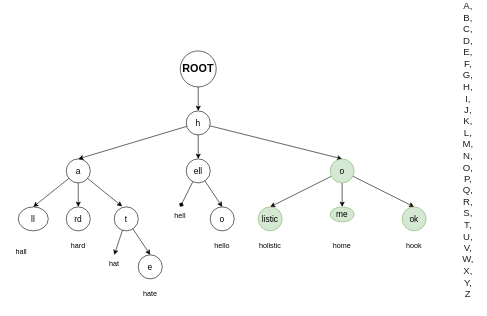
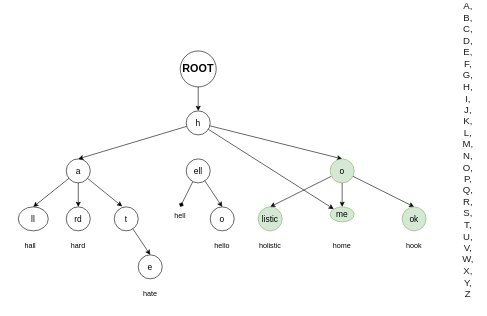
  <mxCell id="0" />
  <mxCell id="1" parent="0" />
  <mxCell id="2" style="edgeStyle=none;rounded=0;orthogonalLoop=1;jettySize=auto;html=1;entryX=0.5;entryY=0;entryDx=0;entryDy=0;fontSize=14;" parent="1" source="3" target="8" edge="1"><mxGeometry relative="1" as="geometry" /></mxCell>
  <mxCell id="3" value="ROOT" style="ellipse;whiteSpace=wrap;html=1;aspect=fixed;fillColor=none;fontStyle=1;fontSize=18;" parent="1" vertex="1"><mxGeometry x="300" y="20" width="60" height="60" as="geometry" /></mxCell>
  <mxCell id="4" value="&lt;span style=&quot;color: rgb(32, 33, 36); font-family: arial, sans-serif; font-size: 16px; text-align: start; background-color: rgb(255, 255, 255);&quot;&gt;A, B, C, D, E, F, G, H, I, J, K, L, M, N, O, P, Q, R, S, T, U, V, W, X, Y, Z&lt;/span&gt;" style="text;html=1;strokeColor=none;fillColor=none;align=center;verticalAlign=middle;whiteSpace=wrap;rounded=0;fontSize=14;" parent="1" vertex="1"><mxGeometry x="770" y="170" width="20" height="30" as="geometry" /></mxCell>
  <mxCell id="5" value="" style="edgeStyle=none;rounded=0;orthogonalLoop=1;jettySize=auto;html=1;entryX=0.5;entryY=0;entryDx=0;entryDy=0;" parent="1" source="8" target="12" edge="1"><mxGeometry relative="1" as="geometry" /></mxCell>
- <mxCell id="6" value="" style="edgeStyle=none;rounded=0;orthogonalLoop=1;jettySize=auto;html=1;entryX=0.5;entryY=0;entryDx=0;entryDy=0;" parent="1" source="8" target="15" edge="1"><mxGeometry relative="1" as="geometry" /></mxCell>
+ <mxCell id="6" value="" style="edgeStyle=none;rounded=0;orthogonalLoop=1;jettySize=auto;html=1;" parent="1" source="8" target="34" edge="1"><mxGeometry relative="1" as="geometry" /></mxCell>
  <mxCell id="7" value="" style="edgeStyle=none;rounded=0;orthogonalLoop=1;jettySize=auto;html=1;entryX=0.5;entryY=0;entryDx=0;entryDy=0;" parent="1" source="8" target="24" edge="1"><mxGeometry relative="1" as="geometry" /></mxCell>
  <mxCell id="8" value="h" style="ellipse;whiteSpace=wrap;html=1;aspect=fixed;fillColor=none;fontStyle=0;fontSize=14;" parent="1" vertex="1"><mxGeometry x="310" y="120" width="40" height="40" as="geometry" /></mxCell>
  <mxCell id="9" value="" style="edgeStyle=none;rounded=0;orthogonalLoop=1;jettySize=auto;html=1;entryX=0.33;entryY=-0.02;entryDx=0;entryDy=0;entryPerimeter=0;" parent="1" source="12" target="18" edge="1"><mxGeometry relative="1" as="geometry" /></mxCell>
  <mxCell id="10" value="" style="edgeStyle=none;rounded=0;orthogonalLoop=1;jettySize=auto;html=1;entryX=0.5;entryY=0;entryDx=0;entryDy=0;" parent="1" source="12" target="20" edge="1"><mxGeometry relative="1" as="geometry" /></mxCell>
  <mxCell id="11" value="" style="edgeStyle=none;rounded=0;orthogonalLoop=1;jettySize=auto;html=1;entryX=0.5;entryY=0;entryDx=0;entryDy=0;" parent="1" source="12" target="26" edge="1"><mxGeometry relative="1" as="geometry" /></mxCell>
  <mxCell id="12" value="a" style="ellipse;whiteSpace=wrap;html=1;aspect=fixed;fillColor=none;fontStyle=0;fontSize=14;" parent="1" vertex="1"><mxGeometry x="110" y="200" width="40" height="40" as="geometry" /></mxCell>
  <mxCell id="13" value="" style="edgeStyle=none;rounded=0;orthogonalLoop=1;jettySize=auto;html=1;entryX=0.5;entryY=0;entryDx=0;entryDy=0;" parent="1" source="15" target="25" edge="1"><mxGeometry relative="1" as="geometry" /></mxCell>
  <mxCell id="14" value="" style="edgeStyle=none;rounded=0;orthogonalLoop=1;jettySize=auto;html=1;entryX=0.5;entryY=0;entryDx=0;entryDy=0;endArrow=diamond;" parent="1" source="15" target="31" edge="1"><mxGeometry relative="1" as="geometry"><mxPoint x="298.944" y="282.111" as="targetPoint" /></mxGeometry></mxCell>
  <mxCell id="15" value="ell" style="ellipse;whiteSpace=wrap;html=1;aspect=fixed;fillColor=none;fontStyle=0;fontSize=14;" parent="1" vertex="1"><mxGeometry x="310" y="200" width="40" height="40" as="geometry" /></mxCell>
  <mxCell id="16" value="" style="edgeStyle=none;rounded=0;orthogonalLoop=1;jettySize=auto;html=1;entryX=0.5;entryY=0;entryDx=0;entryDy=0;" parent="1" source="18" target="19" edge="1"><mxGeometry relative="1" as="geometry" /></mxCell>
- <mxCell id="17" style="edgeStyle=none;rounded=0;orthogonalLoop=1;jettySize=auto;html=1;entryX=0.5;entryY=0;entryDx=0;entryDy=0;" parent="1" source="18" target="29" edge="1"><mxGeometry relative="1" as="geometry"><mxPoint x="190" y="360" as="targetPoint" /></mxGeometry></mxCell>
  <mxCell id="18" value="t" style="ellipse;whiteSpace=wrap;html=1;aspect=fixed;fillColor=none;fontStyle=0;fontSize=14;" parent="1" vertex="1"><mxGeometry x="190" y="280" width="40" height="40" as="geometry" /></mxCell>
  <mxCell id="19" value="e" style="ellipse;whiteSpace=wrap;html=1;aspect=fixed;fillColor=none;fontStyle=0;fontSize=14;" parent="1" vertex="1"><mxGeometry x="230" y="360" width="40" height="40" as="geometry" /></mxCell>
  <mxCell id="20" value="ll" style="ellipse;whiteSpace=wrap;html=1;aspect=fixed;fillColor=none;fontStyle=0;fontSize=14;" parent="1" vertex="1"><mxGeometry x="30" y="280" width="50" height="40" as="geometry" /></mxCell>
  <mxCell id="21" value="" style="rounded=0;orthogonalLoop=1;jettySize=auto;html=1;entryX=0.5;entryY=0;entryDx=0;entryDy=0;" parent="1" source="24" target="33" edge="1"><mxGeometry relative="1" as="geometry" /></mxCell>
  <mxCell id="22" value="" style="edgeStyle=none;rounded=0;orthogonalLoop=1;jettySize=auto;html=1;" parent="1" source="24" target="34" edge="1"><mxGeometry relative="1" as="geometry" /></mxCell>
  <mxCell id="23" value="" style="rounded=0;orthogonalLoop=1;jettySize=auto;html=1;entryX=0.5;entryY=0;entryDx=0;entryDy=0;" edge="1" parent="1" source="24" target="37"><mxGeometry relative="1" as="geometry" /></mxCell>
  <mxCell id="24" value="o" style="ellipse;whiteSpace=wrap;html=1;aspect=fixed;fillColor=#d5e8d4;fontStyle=0;fontSize=14;strokeColor=#82b366;" parent="1" vertex="1"><mxGeometry x="550" y="200" width="40" height="40" as="geometry" /></mxCell>
  <mxCell id="25" value="o" style="ellipse;whiteSpace=wrap;html=1;aspect=fixed;fillColor=none;fontStyle=0;fontSize=14;" parent="1" vertex="1"><mxGeometry x="350" y="280" width="40" height="40" as="geometry" /></mxCell>
  <mxCell id="26" value="rd" style="ellipse;whiteSpace=wrap;html=1;aspect=fixed;fillColor=none;fontStyle=0;fontSize=14;" parent="1" vertex="1"><mxGeometry x="110" y="280" width="40" height="40" as="geometry" /></mxCell>
- <mxCell id="27" value="hall" style="text;html=1;strokeColor=none;fillColor=none;align=center;verticalAlign=middle;whiteSpace=wrap;rounded=0;" parent="1" vertex="1"><mxGeometry x="5" y="340" width="60" height="30" as="geometry" /></mxCell>
+ <mxCell id="27" value="hall" style="text;html=1;strokeColor=none;fillColor=none;align=center;verticalAlign=middle;whiteSpace=wrap;rounded=0;" parent="1" vertex="1"><mxGeometry x="20" y="330" width="60" height="30" as="geometry" /></mxCell>
  <mxCell id="28" value="hard" style="text;html=1;strokeColor=none;fillColor=none;align=center;verticalAlign=middle;whiteSpace=wrap;rounded=0;" parent="1" vertex="1"><mxGeometry x="100" y="330" width="60" height="30" as="geometry" /></mxCell>
- <mxCell id="29" value="hat" style="text;html=1;strokeColor=none;fillColor=none;align=center;verticalAlign=middle;whiteSpace=wrap;rounded=0;" parent="1" vertex="1"><mxGeometry x="160" y="360" width="60" height="30" as="geometry" /></mxCell>
  <mxCell id="30" value="hate" style="text;html=1;strokeColor=none;fillColor=none;align=center;verticalAlign=middle;whiteSpace=wrap;rounded=0;" parent="1" vertex="1"><mxGeometry x="220" y="410" width="60" height="30" as="geometry" /></mxCell>
  <mxCell id="31" value="hell" style="text;html=1;strokeColor=none;fillColor=none;align=center;verticalAlign=middle;whiteSpace=wrap;rounded=0;" parent="1" vertex="1"><mxGeometry x="270" y="280" width="60" height="30" as="geometry" /></mxCell>
  <mxCell id="32" value="hello" style="text;html=1;strokeColor=none;fillColor=none;align=center;verticalAlign=middle;whiteSpace=wrap;rounded=0;" parent="1" vertex="1"><mxGeometry x="340" y="330" width="60" height="30" as="geometry" /></mxCell>
  <mxCell id="33" value="ok" style="ellipse;whiteSpace=wrap;html=1;aspect=fixed;fillColor=#d5e8d4;fontStyle=0;fontSize=14;strokeColor=#82b366;" parent="1" vertex="1"><mxGeometry x="670" y="280" width="40" height="40" as="geometry" /></mxCell>
  <mxCell id="34" value="me" style="ellipse;whiteSpace=wrap;html=1;aspect=fixed;fillColor=#d5e8d4;fontStyle=0;fontSize=14;strokeColor=#82b366;" parent="1" vertex="1"><mxGeometry x="550" y="280" width="40" height="25" as="geometry" /></mxCell>
  <mxCell id="35" value="home" style="text;html=1;strokeColor=none;fillColor=none;align=center;verticalAlign=middle;whiteSpace=wrap;rounded=0;" parent="1" vertex="1"><mxGeometry x="540" y="330" width="60" height="30" as="geometry" /></mxCell>
  <mxCell id="36" value="hook" style="text;html=1;strokeColor=none;fillColor=none;align=center;verticalAlign=middle;whiteSpace=wrap;rounded=0;" parent="1" vertex="1"><mxGeometry x="660" y="330" width="60" height="30" as="geometry" /></mxCell>
  <mxCell id="37" value="listic" style="ellipse;whiteSpace=wrap;html=1;aspect=fixed;fillColor=#d5e8d4;fontStyle=0;fontSize=14;strokeColor=#82b366;" vertex="1" parent="1"><mxGeometry x="430" y="280" width="40" height="40" as="geometry" /></mxCell>
  <mxCell id="38" value="holistic" style="text;html=1;strokeColor=none;fillColor=none;align=center;verticalAlign=middle;whiteSpace=wrap;rounded=0;" vertex="1" parent="1"><mxGeometry x="420" y="330" width="60" height="30" as="geometry" /></mxCell>
